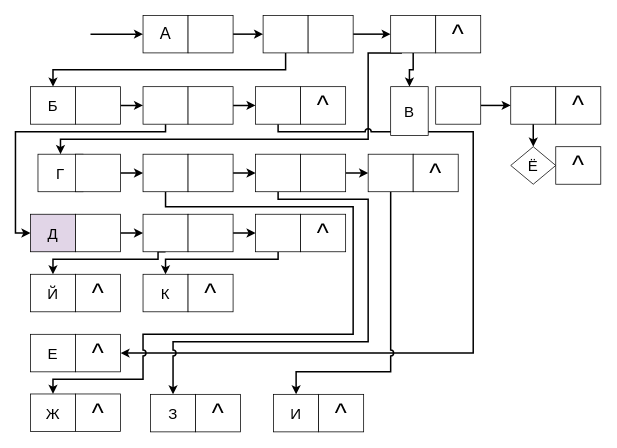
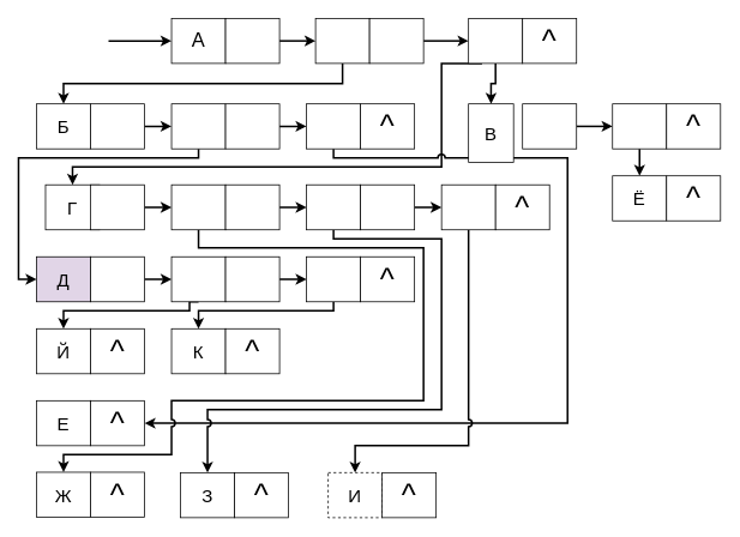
  <mxCell id="0" />
  <mxCell id="1" parent="0" />
  <mxCell id="2" value="" style="endArrow=classic;html=1;strokeWidth=2;" edge="1" parent="1"><mxGeometry width="50" height="50" relative="1" as="geometry"><mxPoint x="120" y="45" as="sourcePoint" /><mxPoint x="190" y="45" as="targetPoint" /></mxGeometry></mxCell>
  <mxCell id="3" value="&lt;font style=&quot;font-size: 22px&quot;&gt;А&lt;/font&gt;" style="rounded=0;whiteSpace=wrap;html=1;" vertex="1" parent="1"><mxGeometry x="190" y="20" width="60" height="50" as="geometry" /></mxCell>
  <mxCell id="4" value="" style="edgeStyle=orthogonalEdgeStyle;rounded=0;orthogonalLoop=1;jettySize=auto;html=1;strokeWidth=2;" edge="1" parent="1" source="5" target="7"><mxGeometry relative="1" as="geometry" /></mxCell>
  <mxCell id="5" value="" style="rounded=0;whiteSpace=wrap;html=1;" vertex="1" parent="1"><mxGeometry x="250" y="20" width="60" height="50" as="geometry" /></mxCell>
  <mxCell id="6" style="edgeStyle=orthogonalEdgeStyle;rounded=0;orthogonalLoop=1;jettySize=auto;html=1;exitX=0.5;exitY=1;exitDx=0;exitDy=0;entryX=0.5;entryY=0;entryDx=0;entryDy=0;strokeWidth=2;" edge="1" parent="1" source="7" target="14"><mxGeometry relative="1" as="geometry" /></mxCell>
  <mxCell id="7" value="" style="rounded=0;whiteSpace=wrap;html=1;" vertex="1" parent="1"><mxGeometry x="350" y="20" width="60" height="50" as="geometry" /></mxCell>
  <mxCell id="8" value="" style="edgeStyle=orthogonalEdgeStyle;rounded=0;orthogonalLoop=1;jettySize=auto;html=1;strokeWidth=2;" edge="1" parent="1" source="9" target="12"><mxGeometry relative="1" as="geometry" /></mxCell>
  <mxCell id="9" value="" style="rounded=0;whiteSpace=wrap;html=1;" vertex="1" parent="1"><mxGeometry x="410" y="20" width="60" height="50" as="geometry" /></mxCell>
  <mxCell id="10" style="edgeStyle=orthogonalEdgeStyle;rounded=0;orthogonalLoop=1;jettySize=auto;html=1;exitX=0.5;exitY=1;exitDx=0;exitDy=0;entryX=0.5;entryY=0;entryDx=0;entryDy=0;strokeWidth=2;" edge="1" parent="1" source="12" target="24"><mxGeometry relative="1" as="geometry" /></mxCell>
  <mxCell id="11" style="edgeStyle=orthogonalEdgeStyle;rounded=0;orthogonalLoop=1;jettySize=auto;html=1;exitX=0.25;exitY=1;exitDx=0;exitDy=0;entryX=0.5;entryY=0;entryDx=0;entryDy=0;strokeWidth=2;" edge="1" parent="1" source="12" target="30"><mxGeometry relative="1" as="geometry"><Array as="points"><mxPoint x="490" y="70" /><mxPoint x="490" y="185" /><mxPoint x="80" y="185" /></Array></mxGeometry></mxCell>
  <mxCell id="12" value="" style="rounded=0;whiteSpace=wrap;html=1;" vertex="1" parent="1"><mxGeometry x="520" y="20" width="60" height="50" as="geometry" /></mxCell>
  <mxCell id="13" value="&lt;font style=&quot;font-size: 34px&quot;&gt;^&lt;/font&gt;" style="rounded=0;whiteSpace=wrap;html=1;" vertex="1" parent="1"><mxGeometry x="580" y="20" width="60" height="50" as="geometry" /></mxCell>
  <mxCell id="14" value="&lt;font style=&quot;font-size: 20px&quot;&gt;Б&lt;/font&gt;" style="rounded=0;whiteSpace=wrap;html=1;" vertex="1" parent="1"><mxGeometry x="40" y="115" width="60" height="50" as="geometry" /></mxCell>
  <mxCell id="15" value="" style="edgeStyle=orthogonalEdgeStyle;rounded=0;orthogonalLoop=1;jettySize=auto;html=1;strokeWidth=2;" edge="1" parent="1" source="16" target="18"><mxGeometry relative="1" as="geometry" /></mxCell>
  <mxCell id="16" value="" style="rounded=0;whiteSpace=wrap;html=1;" vertex="1" parent="1"><mxGeometry x="100" y="115" width="60" height="50" as="geometry" /></mxCell>
  <mxCell id="17" style="edgeStyle=orthogonalEdgeStyle;rounded=0;orthogonalLoop=1;jettySize=auto;html=1;exitX=0.5;exitY=1;exitDx=0;exitDy=0;entryX=0;entryY=0.5;entryDx=0;entryDy=0;strokeWidth=2;" edge="1" parent="1" source="18" target="44"><mxGeometry relative="1" as="geometry"><Array as="points"><mxPoint x="220" y="175" /><mxPoint x="20" y="175" /><mxPoint x="20" y="310" /></Array></mxGeometry></mxCell>
  <mxCell id="18" value="" style="rounded=0;whiteSpace=wrap;html=1;" vertex="1" parent="1"><mxGeometry x="190" y="115" width="60" height="50" as="geometry" /></mxCell>
  <mxCell id="19" value="" style="edgeStyle=orthogonalEdgeStyle;rounded=0;orthogonalLoop=1;jettySize=auto;html=1;strokeWidth=2;" edge="1" parent="1" source="20" target="22"><mxGeometry relative="1" as="geometry" /></mxCell>
  <mxCell id="20" value="" style="rounded=0;whiteSpace=wrap;html=1;" vertex="1" parent="1"><mxGeometry x="250" y="115" width="60" height="50" as="geometry" /></mxCell>
  <mxCell id="21" style="edgeStyle=orthogonalEdgeStyle;rounded=0;comic=0;jumpStyle=arc;orthogonalLoop=1;jettySize=auto;html=1;exitX=0.5;exitY=1;exitDx=0;exitDy=0;entryX=1;entryY=0.5;entryDx=0;entryDy=0;shadow=0;strokeWidth=2;" edge="1" parent="1" source="22" target="59"><mxGeometry relative="1" as="geometry"><Array as="points"><mxPoint x="370" y="175" /><mxPoint x="630" y="175" /><mxPoint x="630" y="470" /></Array></mxGeometry></mxCell>
  <mxCell id="22" value="" style="rounded=0;whiteSpace=wrap;html=1;" vertex="1" parent="1"><mxGeometry x="340" y="115" width="60" height="50" as="geometry" /></mxCell>
  <mxCell id="23" value="&lt;span style=&quot;font-size: 34px&quot;&gt;^&lt;/span&gt;" style="rounded=0;whiteSpace=wrap;html=1;" vertex="1" parent="1"><mxGeometry x="400" y="115" width="60" height="50" as="geometry" /></mxCell>
  <mxCell id="24" value="&lt;font style=&quot;font-size: 20px&quot;&gt;В&lt;/font&gt;" style="rounded=0;whiteSpace=wrap;html=1;" vertex="1" parent="1"><mxGeometry x="520" y="115" width="50" height="65" as="geometry" /></mxCell>
  <mxCell id="25" value="" style="edgeStyle=orthogonalEdgeStyle;rounded=0;orthogonalLoop=1;jettySize=auto;html=1;strokeWidth=2;" edge="1" parent="1" source="26" target="28"><mxGeometry relative="1" as="geometry" /></mxCell>
  <mxCell id="26" value="" style="rounded=0;whiteSpace=wrap;html=1;" vertex="1" parent="1"><mxGeometry x="580" y="115" width="60" height="50" as="geometry" /></mxCell>
  <mxCell id="27" style="edgeStyle=orthogonalEdgeStyle;rounded=0;comic=0;jumpStyle=arc;orthogonalLoop=1;jettySize=auto;html=1;exitX=0.5;exitY=1;exitDx=0;exitDy=0;entryX=0.5;entryY=0;entryDx=0;entryDy=0;shadow=0;strokeWidth=2;" edge="1" parent="1" source="28" target="60"><mxGeometry relative="1" as="geometry" /></mxCell>
  <mxCell id="28" value="" style="rounded=0;whiteSpace=wrap;html=1;" vertex="1" parent="1"><mxGeometry x="680" y="115" width="60" height="50" as="geometry" /></mxCell>
  <mxCell id="29" value="&lt;span style=&quot;font-size: 34px&quot;&gt;^&lt;/span&gt;" style="rounded=0;whiteSpace=wrap;html=1;" vertex="1" parent="1"><mxGeometry x="740" y="115" width="60" height="50" as="geometry" /></mxCell>
  <mxCell id="30" value="&lt;font style=&quot;font-size: 20px&quot;&gt;Г&lt;/font&gt;" style="rounded=0;whiteSpace=wrap;html=1;" vertex="1" parent="1"><mxGeometry x="50" y="205" width="60" height="50" as="geometry" /></mxCell>
  <mxCell id="31" value="" style="edgeStyle=orthogonalEdgeStyle;rounded=0;orthogonalLoop=1;jettySize=auto;html=1;strokeWidth=2;" edge="1" parent="1" source="32" target="34"><mxGeometry relative="1" as="geometry" /></mxCell>
  <mxCell id="32" value="" style="rounded=0;whiteSpace=wrap;html=1;" vertex="1" parent="1"><mxGeometry x="100" y="205" width="60" height="50" as="geometry" /></mxCell>
  <mxCell id="33" style="edgeStyle=orthogonalEdgeStyle;rounded=0;comic=0;jumpStyle=arc;orthogonalLoop=1;jettySize=auto;html=1;exitX=0.5;exitY=1;exitDx=0;exitDy=0;entryX=0.5;entryY=0;entryDx=0;entryDy=0;shadow=0;strokeWidth=2;" edge="1" parent="1" source="34" target="62"><mxGeometry relative="1" as="geometry"><Array as="points"><mxPoint x="220" y="275" /><mxPoint x="470" y="275" /><mxPoint x="470" y="445" /><mxPoint x="190" y="445" /><mxPoint x="190" y="505" /><mxPoint x="70" y="505" /></Array></mxGeometry></mxCell>
  <mxCell id="34" value="" style="rounded=0;whiteSpace=wrap;html=1;" vertex="1" parent="1"><mxGeometry x="190" y="205" width="60" height="50" as="geometry" /></mxCell>
  <mxCell id="35" value="" style="edgeStyle=orthogonalEdgeStyle;rounded=0;orthogonalLoop=1;jettySize=auto;html=1;strokeWidth=2;" edge="1" parent="1" source="36" target="38"><mxGeometry relative="1" as="geometry" /></mxCell>
  <mxCell id="36" value="" style="rounded=0;whiteSpace=wrap;html=1;" vertex="1" parent="1"><mxGeometry x="250" y="205" width="60" height="50" as="geometry" /></mxCell>
  <mxCell id="37" style="edgeStyle=orthogonalEdgeStyle;rounded=0;comic=0;jumpStyle=arc;orthogonalLoop=1;jettySize=auto;html=1;exitX=0.5;exitY=1;exitDx=0;exitDy=0;entryX=0.5;entryY=0;entryDx=0;entryDy=0;shadow=0;strokeWidth=2;" edge="1" parent="1" source="38" target="64"><mxGeometry relative="1" as="geometry"><Array as="points"><mxPoint x="370" y="265" /><mxPoint x="490" y="265" /><mxPoint x="490" y="455" /><mxPoint x="230" y="455" /></Array></mxGeometry></mxCell>
  <mxCell id="38" value="" style="rounded=0;whiteSpace=wrap;html=1;" vertex="1" parent="1"><mxGeometry x="340" y="205" width="60" height="50" as="geometry" /></mxCell>
  <mxCell id="39" value="" style="edgeStyle=orthogonalEdgeStyle;rounded=0;orthogonalLoop=1;jettySize=auto;html=1;strokeWidth=2;" edge="1" parent="1" source="40" target="42"><mxGeometry relative="1" as="geometry" /></mxCell>
  <mxCell id="40" value="" style="rounded=0;whiteSpace=wrap;html=1;" vertex="1" parent="1"><mxGeometry x="400" y="205" width="60" height="50" as="geometry" /></mxCell>
  <mxCell id="41" style="edgeStyle=orthogonalEdgeStyle;rounded=0;comic=0;jumpStyle=arc;orthogonalLoop=1;jettySize=auto;html=1;exitX=0.5;exitY=1;exitDx=0;exitDy=0;shadow=0;strokeWidth=2;entryX=0.5;entryY=0;entryDx=0;entryDy=0;" edge="1" parent="1" source="42" target="66"><mxGeometry relative="1" as="geometry"><mxPoint x="480" y="435" as="targetPoint" /><Array as="points"><mxPoint x="520" y="495" /><mxPoint x="394" y="495" /></Array></mxGeometry></mxCell>
  <mxCell id="42" value="" style="rounded=0;whiteSpace=wrap;html=1;" vertex="1" parent="1"><mxGeometry x="490" y="205" width="60" height="50" as="geometry" /></mxCell>
  <mxCell id="43" value="&lt;span style=&quot;font-size: 34px&quot;&gt;^&lt;/span&gt;" style="rounded=0;whiteSpace=wrap;html=1;" vertex="1" parent="1"><mxGeometry x="550" y="205" width="60" height="50" as="geometry" /></mxCell>
  <mxCell id="44" value="&lt;span style=&quot;font-size: 20px&quot;&gt;Д&lt;/span&gt;" style="rounded=0;whiteSpace=wrap;html=1;fillColor=#e1d5e7;" vertex="1" parent="1"><mxGeometry x="40" y="285" width="60" height="50" as="geometry" /></mxCell>
  <mxCell id="45" value="" style="edgeStyle=orthogonalEdgeStyle;rounded=0;orthogonalLoop=1;jettySize=auto;html=1;strokeWidth=2;" edge="1" parent="1" source="46" target="48"><mxGeometry relative="1" as="geometry" /></mxCell>
  <mxCell id="46" value="" style="rounded=0;whiteSpace=wrap;html=1;" vertex="1" parent="1"><mxGeometry x="100" y="285" width="60" height="50" as="geometry" /></mxCell>
  <mxCell id="47" style="edgeStyle=orthogonalEdgeStyle;rounded=0;orthogonalLoop=1;jettySize=auto;html=1;exitX=0.5;exitY=1;exitDx=0;exitDy=0;entryX=0.5;entryY=0;entryDx=0;entryDy=0;strokeWidth=2;" edge="1" parent="1" source="48" target="54"><mxGeometry relative="1" as="geometry"><Array as="points"><mxPoint x="210" y="335" /><mxPoint x="210" y="345" /><mxPoint x="70" y="345" /></Array></mxGeometry></mxCell>
  <mxCell id="48" value="" style="rounded=0;whiteSpace=wrap;html=1;" vertex="1" parent="1"><mxGeometry x="190" y="285" width="60" height="50" as="geometry" /></mxCell>
  <mxCell id="49" value="" style="edgeStyle=orthogonalEdgeStyle;rounded=0;orthogonalLoop=1;jettySize=auto;html=1;strokeWidth=2;" edge="1" parent="1" source="50" target="52"><mxGeometry relative="1" as="geometry" /></mxCell>
  <mxCell id="50" value="" style="rounded=0;whiteSpace=wrap;html=1;" vertex="1" parent="1"><mxGeometry x="250" y="285" width="60" height="50" as="geometry" /></mxCell>
  <mxCell id="51" style="edgeStyle=orthogonalEdgeStyle;rounded=0;orthogonalLoop=1;jettySize=auto;html=1;exitX=0.5;exitY=1;exitDx=0;exitDy=0;entryX=0.5;entryY=0;entryDx=0;entryDy=0;strokeWidth=2;" edge="1" parent="1" source="52" target="56"><mxGeometry relative="1" as="geometry"><Array as="points"><mxPoint x="370" y="345" /><mxPoint x="220" y="345" /></Array></mxGeometry></mxCell>
  <mxCell id="52" value="" style="rounded=0;whiteSpace=wrap;html=1;" vertex="1" parent="1"><mxGeometry x="340" y="285" width="60" height="50" as="geometry" /></mxCell>
  <mxCell id="53" value="&lt;span style=&quot;font-size: 34px&quot;&gt;^&lt;/span&gt;" style="rounded=0;whiteSpace=wrap;html=1;" vertex="1" parent="1"><mxGeometry x="400" y="285" width="60" height="50" as="geometry" /></mxCell>
  <mxCell id="54" value="&lt;font style=&quot;font-size: 20px&quot;&gt;Й&lt;/font&gt;" style="rounded=0;whiteSpace=wrap;html=1;" vertex="1" parent="1"><mxGeometry x="40" y="365" width="60" height="50" as="geometry" /></mxCell>
  <mxCell id="55" value="&lt;span style=&quot;font-size: 34px&quot;&gt;^&lt;/span&gt;" style="rounded=0;whiteSpace=wrap;html=1;" vertex="1" parent="1"><mxGeometry x="100" y="365" width="60" height="50" as="geometry" /></mxCell>
  <mxCell id="56" value="&lt;font style=&quot;font-size: 20px&quot;&gt;К&lt;/font&gt;" style="rounded=0;whiteSpace=wrap;html=1;" vertex="1" parent="1"><mxGeometry x="190" y="365" width="60" height="50" as="geometry" /></mxCell>
  <mxCell id="57" value="&lt;span style=&quot;font-size: 34px&quot;&gt;^&lt;/span&gt;" style="rounded=0;whiteSpace=wrap;html=1;" vertex="1" parent="1"><mxGeometry x="250" y="365" width="60" height="50" as="geometry" /></mxCell>
  <mxCell id="58" value="&lt;span style=&quot;font-size: 20px&quot;&gt;Е&lt;/span&gt;" style="rounded=0;whiteSpace=wrap;html=1;" vertex="1" parent="1"><mxGeometry x="40" y="445" width="60" height="50" as="geometry" /></mxCell>
  <mxCell id="59" value="&lt;span style=&quot;font-size: 34px&quot;&gt;^&lt;/span&gt;" style="rounded=0;whiteSpace=wrap;html=1;" vertex="1" parent="1"><mxGeometry x="100" y="445" width="60" height="50" as="geometry" /></mxCell>
- <mxCell id="60" value="&lt;span style=&quot;font-size: 20px&quot;&gt;Ё&lt;/span&gt;" style="rhombus;whiteSpace=wrap;html=1;" vertex="1" parent="1"><mxGeometry x="680" y="195" width="60" height="50" as="geometry" /></mxCell>
+ <mxCell id="60" value="&lt;span style=&quot;font-size: 20px&quot;&gt;Ё&lt;/span&gt;" style="rounded=0;whiteSpace=wrap;html=1;" vertex="1" parent="1"><mxGeometry x="680" y="195" width="60" height="50" as="geometry" /></mxCell>
  <mxCell id="61" value="&lt;span style=&quot;font-size: 34px&quot;&gt;^&lt;/span&gt;" style="rounded=0;whiteSpace=wrap;html=1;" vertex="1" parent="1"><mxGeometry x="740" y="195" width="60" height="50" as="geometry" /></mxCell>
  <mxCell id="62" value="&lt;span style=&quot;font-size: 20px&quot;&gt;Ж&lt;/span&gt;" style="rounded=0;whiteSpace=wrap;html=1;" vertex="1" parent="1"><mxGeometry x="40" y="524.5" width="60" height="50" as="geometry" /></mxCell>
  <mxCell id="63" value="&lt;span style=&quot;font-size: 34px&quot;&gt;^&lt;/span&gt;" style="rounded=0;whiteSpace=wrap;html=1;" vertex="1" parent="1"><mxGeometry x="100" y="524.5" width="60" height="50" as="geometry" /></mxCell>
  <mxCell id="64" value="&lt;span style=&quot;font-size: 20px&quot;&gt;З&lt;/span&gt;" style="rounded=0;whiteSpace=wrap;html=1;" vertex="1" parent="1"><mxGeometry x="200" y="525" width="60" height="50" as="geometry" /></mxCell>
  <mxCell id="65" value="&lt;span style=&quot;font-size: 34px&quot;&gt;^&lt;/span&gt;" style="rounded=0;whiteSpace=wrap;html=1;" vertex="1" parent="1"><mxGeometry x="260" y="525" width="60" height="50" as="geometry" /></mxCell>
- <mxCell id="66" value="&lt;span style=&quot;font-size: 20px&quot;&gt;И&lt;/span&gt;" style="rounded=0;whiteSpace=wrap;html=1;" vertex="1" parent="1"><mxGeometry x="364" y="525" width="60" height="50" as="geometry" /></mxCell>
+ <mxCell id="66" value="&lt;span style=&quot;font-size: 20px&quot;&gt;И&lt;/span&gt;" style="rounded=0;whiteSpace=wrap;html=1;dashed=1;" vertex="1" parent="1"><mxGeometry x="364" y="525" width="60" height="50" as="geometry" /></mxCell>
  <mxCell id="67" value="&lt;span style=&quot;font-size: 34px&quot;&gt;^&lt;/span&gt;" style="rounded=0;whiteSpace=wrap;html=1;" vertex="1" parent="1"><mxGeometry x="424" y="525" width="60" height="50" as="geometry" /></mxCell>
